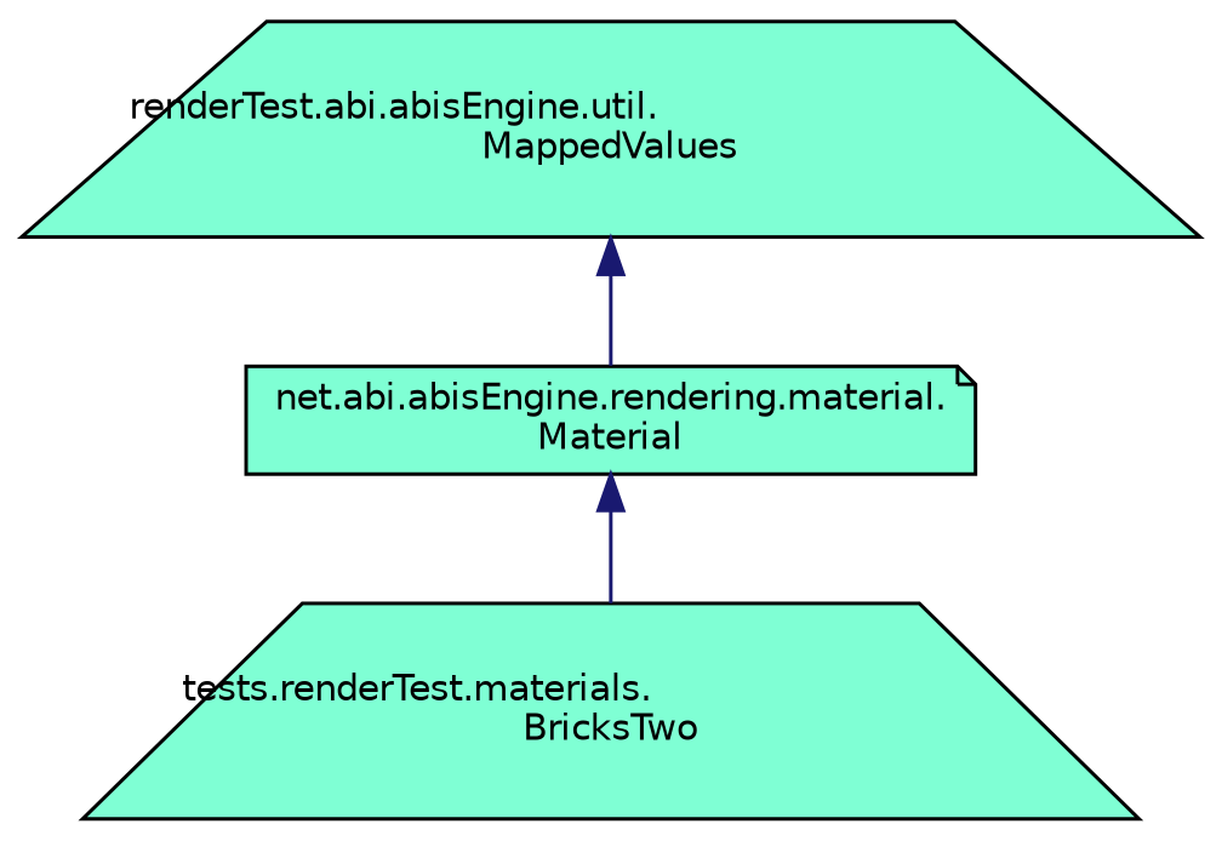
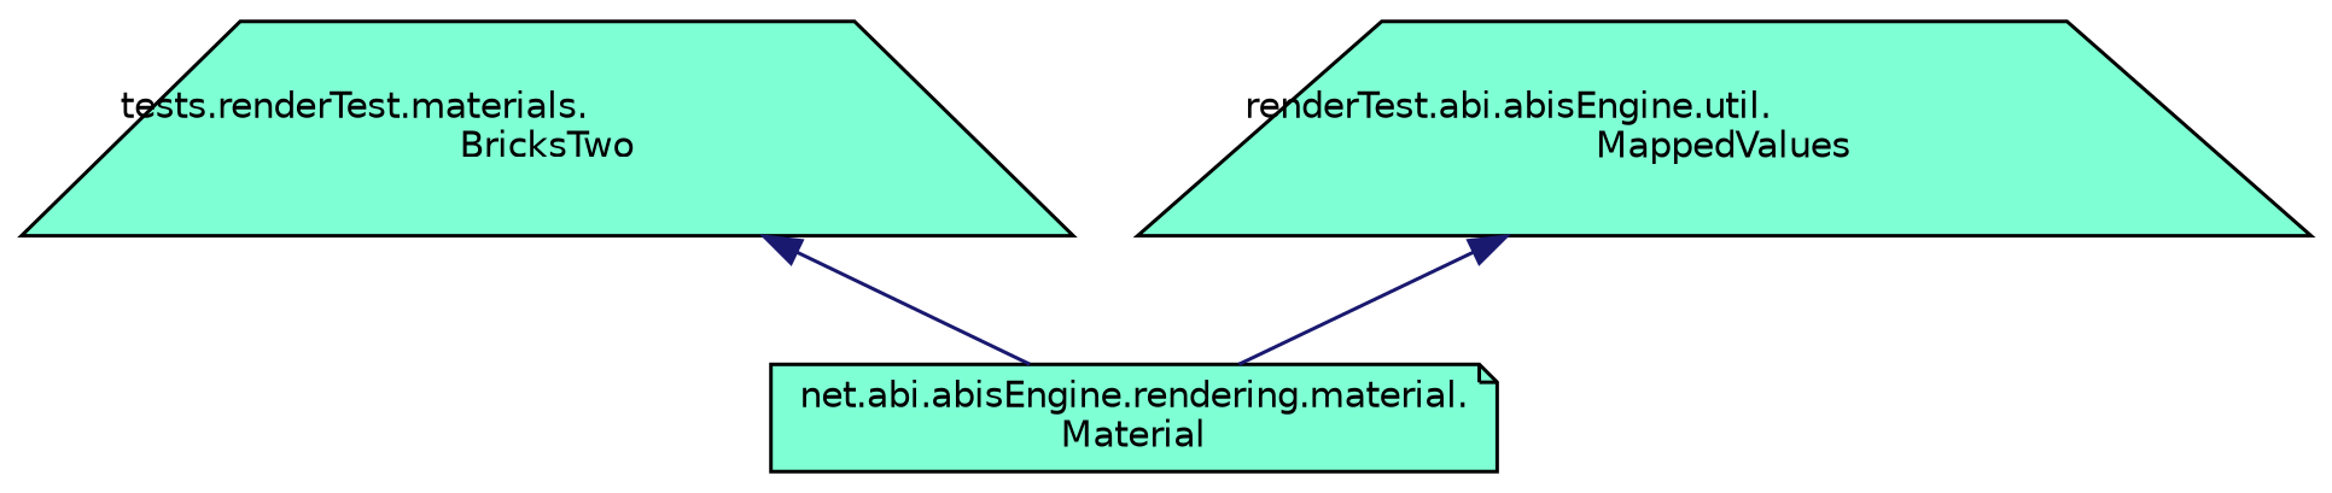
  digraph {
    node [color=black fillcolor=aquamarine fontname=Helvetica fontsize=10 shape=trapezium style=filled]
    edge [color=midnightblue dir=back fontname=Helvetica fontsize=10 labelfontname=Helvetica labelfontsize=10 style=solid]
    n1 [fontcolor=black height=0.2 label="tests.renderTest.materials.\lBricksTwo" width=0.4]
    n2 [height=0.2 label="net.abi.abisEngine.rendering.material.\lMaterial" shape=note width=0.4]
    n3 [height=0.2 label="renderTest.abi.abisEngine.util.\lMappedValues" width=0.4]
-   n2 -> n1
+   n1 -> n2
    n3 -> n2
  }
